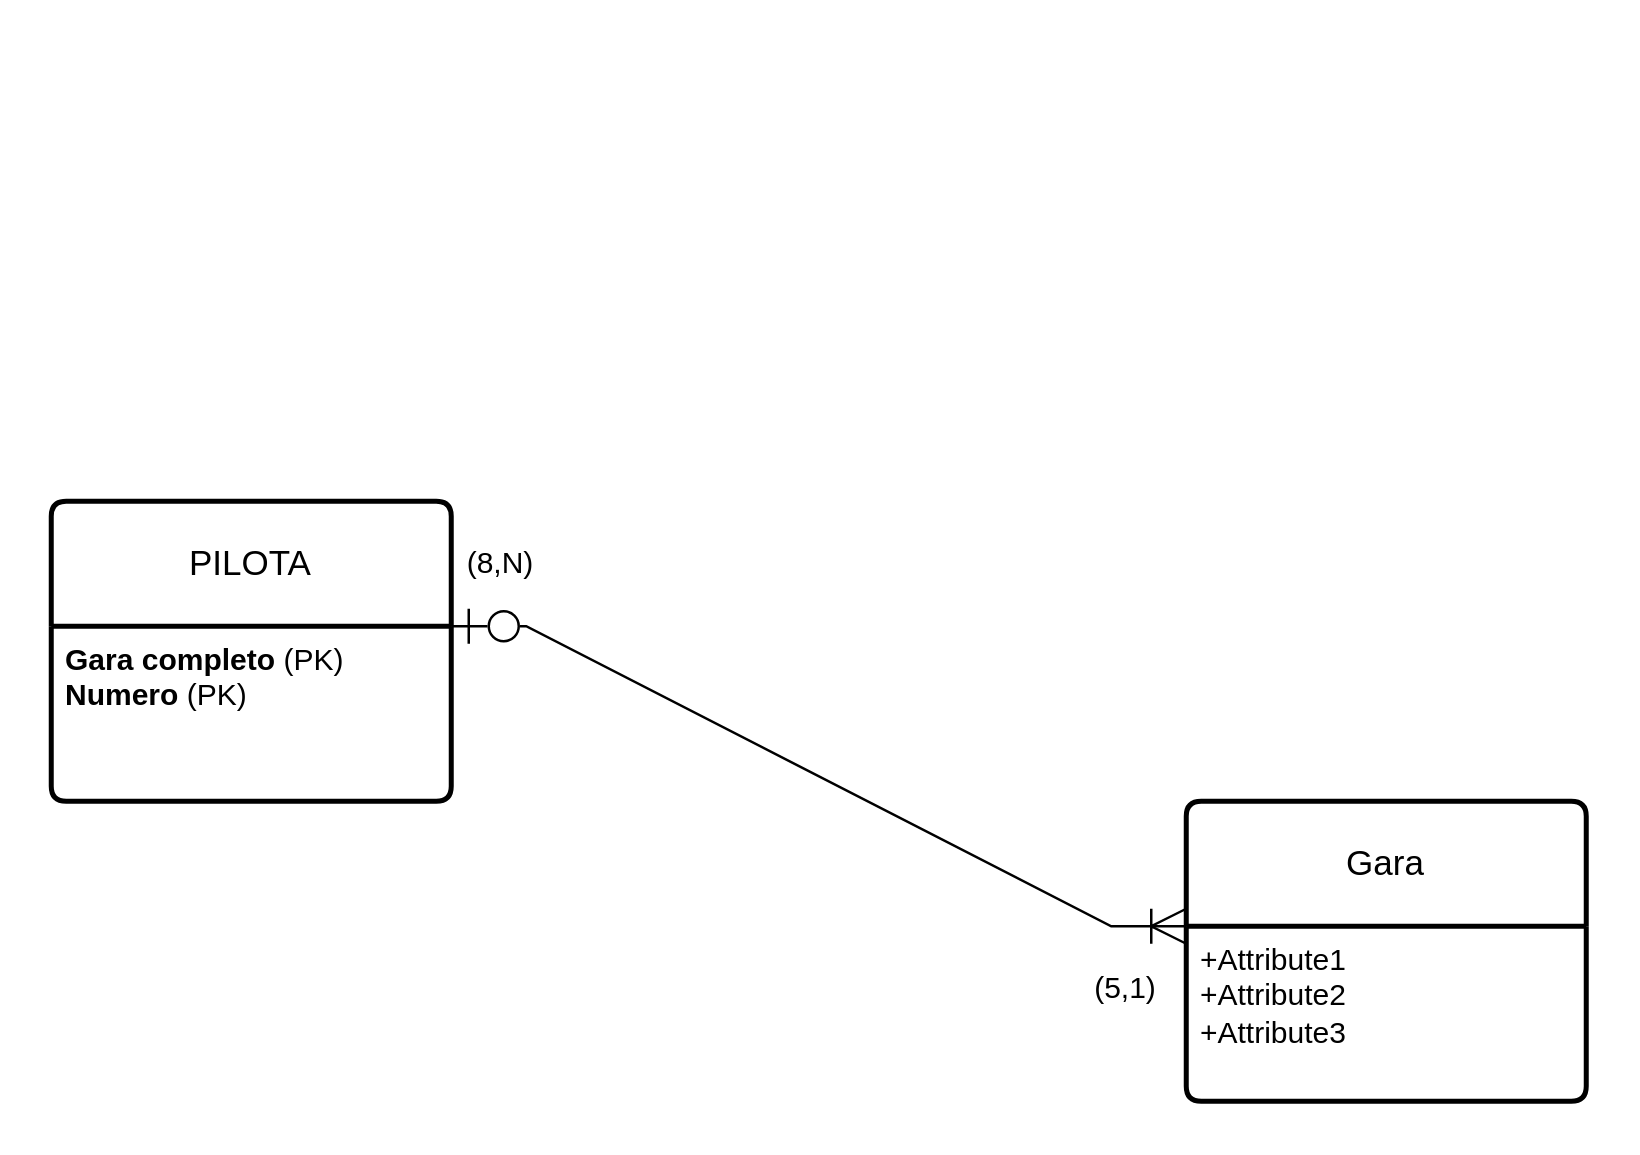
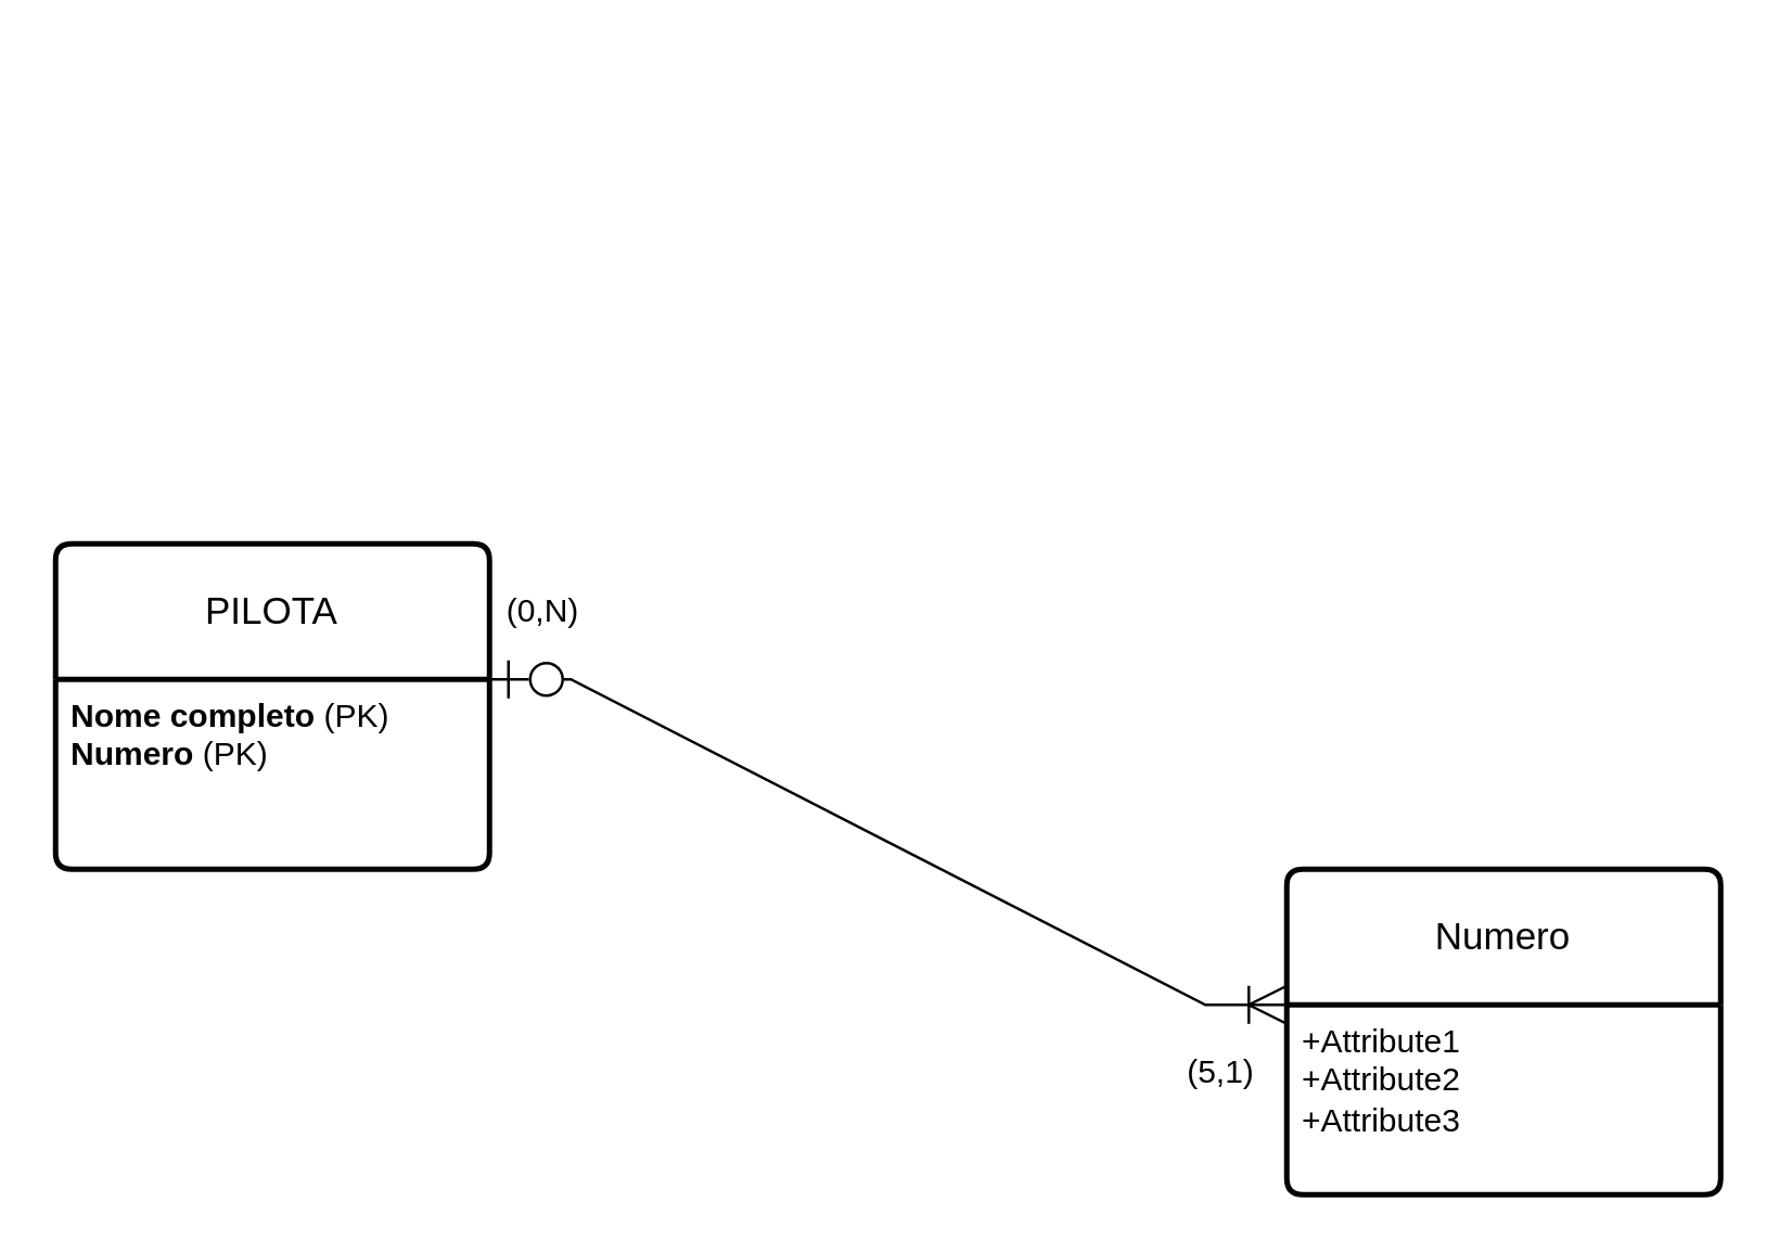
  <mxCell id="0" />
  <mxCell id="1" parent="0" />
  <mxCell id="2" value="PILOTA" style="swimlane;childLayout=stackLayout;horizontal=1;startSize=50;horizontalStack=0;rounded=1;fontSize=14;fontStyle=0;strokeWidth=2;resizeParent=0;resizeLast=1;shadow=0;dashed=0;align=center;arcSize=4;whiteSpace=wrap;html=1;" vertex="1" parent="1"><mxGeometry x="20" y="200" width="160" height="120" as="geometry" /></mxCell>
- <mxCell id="3" value="&lt;b&gt;Gara completo &lt;/b&gt;(PK)&lt;div&gt;&lt;b&gt;Numero &lt;/b&gt;(PK)&lt;/div&gt;" style="align=left;strokeColor=none;fillColor=none;spacingLeft=4;fontSize=12;verticalAlign=top;resizable=0;rotatable=0;part=1;html=1;" vertex="1" parent="2"><mxGeometry y="50" width="160" height="70" as="geometry" /></mxCell>
+ <mxCell id="3" value="&lt;b&gt;Nome completo &lt;/b&gt;(PK)&lt;div&gt;&lt;b&gt;Numero &lt;/b&gt;(PK)&lt;/div&gt;" style="align=left;strokeColor=none;fillColor=none;spacingLeft=4;fontSize=12;verticalAlign=top;resizable=0;rotatable=0;part=1;html=1;" vertex="1" parent="2"><mxGeometry y="50" width="160" height="70" as="geometry" /></mxCell>
  <mxCell id="4" value="" style="edgeStyle=entityRelationEdgeStyle;fontSize=12;html=1;endArrow=ERoneToMany;startArrow=ERzeroToOne;rounded=0;targetPerimeterSpacing=0;jumpStyle=none;startFill=0;endFill=0;exitX=1;exitY=0;exitDx=0;exitDy=0;endSize=12;startSize=12;entryX=0;entryY=0;entryDx=0;entryDy=0;" edge="1" parent="1" target="6"><mxGeometry width="100" height="100" relative="1" as="geometry"><mxPoint x="180" y="250" as="sourcePoint" /><mxPoint x="470" y="380" as="targetPoint" /><Array as="points"><mxPoint x="80" y="20" /></Array></mxGeometry></mxCell>
- <mxCell id="5" value="Gara" style="swimlane;childLayout=stackLayout;horizontal=1;startSize=50;horizontalStack=0;rounded=1;fontSize=14;fontStyle=0;strokeWidth=2;resizeParent=0;resizeLast=1;shadow=0;dashed=0;align=center;arcSize=4;whiteSpace=wrap;html=1;" vertex="1" parent="1"><mxGeometry x="474" y="320" width="160" height="120" as="geometry" /></mxCell>
+ <mxCell id="5" value="Numero" style="swimlane;childLayout=stackLayout;horizontal=1;startSize=50;horizontalStack=0;rounded=1;fontSize=14;fontStyle=0;strokeWidth=2;resizeParent=0;resizeLast=1;shadow=0;dashed=0;align=center;arcSize=4;whiteSpace=wrap;html=1;" vertex="1" parent="1"><mxGeometry x="474" y="320" width="160" height="120" as="geometry" /></mxCell>
  <mxCell id="6" value="+Attribute1&#10;+Attribute2&#10;+Attribute3" style="align=left;strokeColor=none;fillColor=none;spacingLeft=4;fontSize=12;verticalAlign=top;resizable=0;rotatable=0;part=1;html=1;" vertex="1" parent="5"><mxGeometry y="50" width="160" height="70" as="geometry" /></mxCell>
- <mxCell id="7" value="(8,N)" style="text;html=1;align=center;verticalAlign=middle;whiteSpace=wrap;rounded=0;" vertex="1" parent="1"><mxGeometry x="170" y="210" width="60" height="30" as="geometry" /></mxCell>
+ <mxCell id="7" value="(0,N)" style="text;html=1;align=center;verticalAlign=middle;whiteSpace=wrap;rounded=0;" vertex="1" parent="1"><mxGeometry x="170" y="210" width="60" height="30" as="geometry" /></mxCell>
  <mxCell id="8" value="(5,1)" style="text;html=1;align=center;verticalAlign=middle;whiteSpace=wrap;rounded=0;" vertex="1" parent="1"><mxGeometry x="420" y="380" width="60" height="30" as="geometry" /></mxCell>
